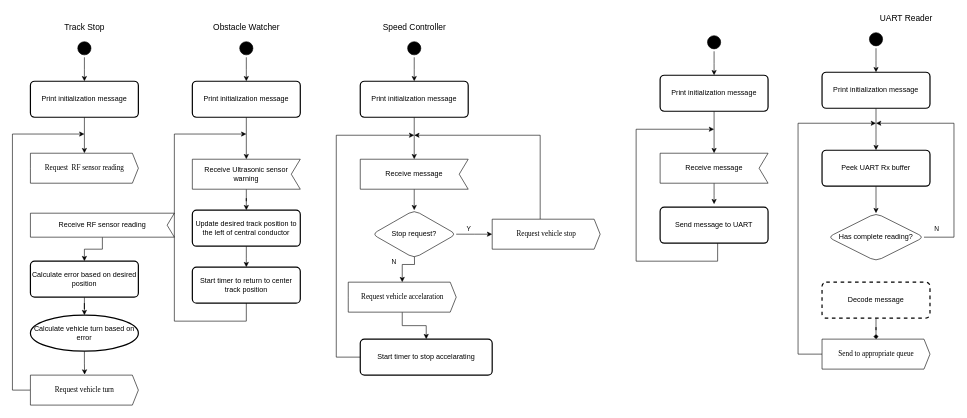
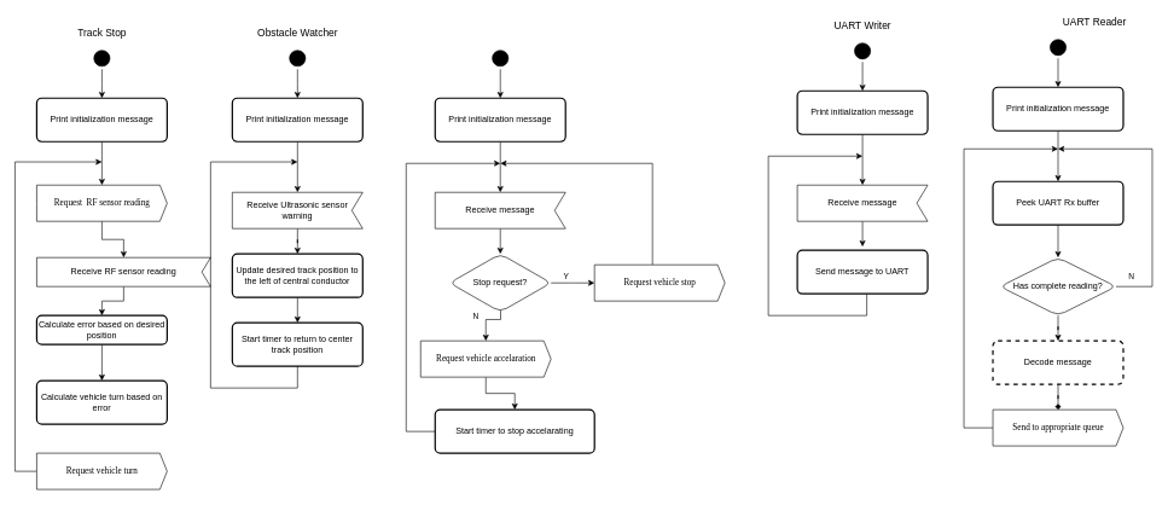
  <mxCell id="0" />
  <mxCell id="1" parent="0" />
  <mxCell id="2" value="" style="edgeStyle=orthogonalEdgeStyle;rounded=0;orthogonalLoop=1;jettySize=auto;html=1;" parent="1" source="3" edge="1"><mxGeometry relative="1" as="geometry"><mxPoint x="140" y="135" as="targetPoint" /></mxGeometry></mxCell>
  <mxCell id="3" value="" style="ellipse;html=1;shape=startState;fillColor=#000000;fontFamily=Lucida Console;fontSize=9;verticalAlign=top;rounded=1;" parent="1" vertex="1"><mxGeometry x="125" y="65" width="30" height="30" as="geometry" /></mxCell>
  <mxCell id="4" value="&lt;span style=&quot;font-size: 14px&quot;&gt;Track Stop&lt;/span&gt;" style="text;html=1;align=center;verticalAlign=middle;resizable=0;points=[];autosize=1;strokeColor=none;" parent="1" vertex="1"><mxGeometry x="85" y="35" width="110" height="20" as="geometry" /></mxCell>
  <mxCell id="5" style="edgeStyle=orthogonalEdgeStyle;rounded=0;orthogonalLoop=1;jettySize=auto;html=1;" parent="1" source="6" target="8" edge="1"><mxGeometry relative="1" as="geometry" /></mxCell>
  <mxCell id="6" value="Print initialization message" style="whiteSpace=wrap;html=1;absoluteArcSize=1;arcSize=14;strokeWidth=2;rounded=1;" parent="1" vertex="1"><mxGeometry x="50" y="135" width="180" height="60" as="geometry" /></mxCell>
+ <mxCell id="7" style="edgeStyle=orthogonalEdgeStyle;rounded=0;orthogonalLoop=1;jettySize=auto;html=1;entryX=0.5;entryY=0;entryDx=0;entryDy=0;entryPerimeter=0;" parent="1" source="8" target="10" edge="1"><mxGeometry relative="1" as="geometry" /></mxCell>
  <mxCell id="8" value="&lt;span style=&quot;font-size: 12px&quot;&gt;Request&amp;nbsp; RF sensor reading&lt;/span&gt;" style="html=1;shadow=0;dashed=0;align=center;verticalAlign=middle;shape=mxgraph.arrows2.arrow;dy=0;dx=10;notch=0;fontFamily=Lucida Console;fontSize=9;strokeColor=#000000;rounded=1;container=1;" parent="1" vertex="1"><mxGeometry x="50" y="255" width="180" height="50" as="geometry"><mxRectangle x="740" y="260" width="180" height="20" as="alternateBounds" /></mxGeometry></mxCell>
  <mxCell id="9" style="edgeStyle=orthogonalEdgeStyle;rounded=0;orthogonalLoop=1;jettySize=auto;html=1;entryX=0.5;entryY=0;entryDx=0;entryDy=0;" parent="1" source="10" target="12" edge="1"><mxGeometry relative="1" as="geometry" /></mxCell>
  <mxCell id="10" value="Receive RF sensor reading" style="shape=mxgraph.sysml.accEvent;flipH=1;whiteSpace=wrap;align=center;rounded=1;" parent="1" vertex="1"><mxGeometry x="50" y="355" width="240" height="40" as="geometry" /></mxCell>
  <mxCell id="11" style="edgeStyle=orthogonalEdgeStyle;rounded=0;orthogonalLoop=1;jettySize=auto;html=1;entryX=0.5;entryY=0;entryDx=0;entryDy=0;" parent="1" source="12" target="14" edge="1"><mxGeometry relative="1" as="geometry" /></mxCell>
- <mxCell id="12" value="Calculate error based on desired position" style="whiteSpace=wrap;html=1;absoluteArcSize=1;arcSize=14;strokeWidth=2;rounded=1;" parent="1" vertex="1"><mxGeometry x="50" y="435" width="180" height="60" as="geometry" /></mxCell>
- <mxCell id="13" style="edgeStyle=orthogonalEdgeStyle;rounded=0;orthogonalLoop=1;jettySize=auto;html=1;entryX=0.502;entryY=-0.019;entryDx=0;entryDy=0;entryPerimeter=0;" parent="1" source="14" target="16" edge="1"><mxGeometry relative="1" as="geometry" /></mxCell>
- <mxCell id="14" value="Calculate vehicle turn based on error" style="ellipse;whiteSpace=wrap;html=1;absoluteArcSize=1;arcSize=14;strokeWidth=2;" parent="1" vertex="1"><mxGeometry x="50" y="525" width="180" height="60" as="geometry" /></mxCell>
+ <mxCell id="12" value="Calculate error based on desired position" style="whiteSpace=wrap;html=1;absoluteArcSize=1;arcSize=14;strokeWidth=2;rounded=1;" parent="1" vertex="1"><mxGeometry x="50" y="435" width="180" height="40" as="geometry" /></mxCell>
+ <mxCell id="14" value="Calculate vehicle turn based on error" style="whiteSpace=wrap;html=1;absoluteArcSize=1;arcSize=14;strokeWidth=2;rounded=1;" parent="1" vertex="1"><mxGeometry x="50" y="525" width="180" height="60" as="geometry" /></mxCell>
  <mxCell id="15" style="edgeStyle=orthogonalEdgeStyle;rounded=0;orthogonalLoop=1;jettySize=auto;html=1;" parent="1" source="16" edge="1"><mxGeometry relative="1" as="geometry"><mxPoint x="140" y="223" as="targetPoint" /><Array as="points"><mxPoint x="20" y="650" /><mxPoint x="20" y="223" /></Array></mxGeometry></mxCell>
  <mxCell id="16" value="&lt;span style=&quot;font-size: 12px&quot;&gt;Request vehicle turn&lt;/span&gt;" style="html=1;shadow=0;dashed=0;align=center;verticalAlign=middle;shape=mxgraph.arrows2.arrow;dy=0;dx=10;notch=0;fontFamily=Lucida Console;fontSize=9;strokeColor=#000000;rounded=1;" parent="1" vertex="1"><mxGeometry x="50" y="625" width="180" height="50" as="geometry" /></mxCell>
  <mxCell id="17" value="" style="edgeStyle=orthogonalEdgeStyle;rounded=0;orthogonalLoop=1;jettySize=auto;html=1;" parent="1" source="18" edge="1"><mxGeometry relative="1" as="geometry"><mxPoint x="410" y="135" as="targetPoint" /></mxGeometry></mxCell>
  <mxCell id="18" value="" style="ellipse;html=1;shape=startState;fillColor=#000000;fontFamily=Lucida Console;fontSize=9;verticalAlign=top;rounded=1;" parent="1" vertex="1"><mxGeometry x="395" y="65" width="30" height="30" as="geometry" /></mxCell>
  <mxCell id="19" value="&lt;span style=&quot;font-size: 14px&quot;&gt;Obstacle Watcher&lt;/span&gt;" style="text;html=1;align=center;verticalAlign=middle;resizable=0;points=[];autosize=1;strokeColor=none;" parent="1" vertex="1"><mxGeometry x="345" y="35" width="130" height="20" as="geometry" /></mxCell>
  <mxCell id="20" style="edgeStyle=orthogonalEdgeStyle;rounded=0;orthogonalLoop=1;jettySize=auto;html=1;entryX=0.5;entryY=0;entryDx=0;entryDy=0;entryPerimeter=0;" parent="1" source="21" target="23" edge="1"><mxGeometry relative="1" as="geometry"><mxPoint x="410" y="255" as="targetPoint" /></mxGeometry></mxCell>
  <mxCell id="21" value="Print initialization message" style="whiteSpace=wrap;html=1;absoluteArcSize=1;arcSize=14;strokeWidth=2;rounded=1;" parent="1" vertex="1"><mxGeometry x="320" y="135" width="180" height="60" as="geometry" /></mxCell>
  <mxCell id="22" style="edgeStyle=orthogonalEdgeStyle;rounded=0;orthogonalLoop=1;jettySize=auto;html=1;entryX=0.5;entryY=0;entryDx=0;entryDy=0;" parent="1" source="23" target="25" edge="1"><mxGeometry relative="1" as="geometry"><mxPoint x="410" y="345" as="targetPoint" /></mxGeometry></mxCell>
  <mxCell id="23" value="Receive Ultrasonic sensor&#10;warning" style="shape=mxgraph.sysml.accEvent;flipH=1;whiteSpace=wrap;align=center;rounded=1;" parent="1" vertex="1"><mxGeometry x="320" y="265" width="180" height="50" as="geometry" /></mxCell>
  <mxCell id="24" style="edgeStyle=orthogonalEdgeStyle;rounded=0;orthogonalLoop=1;jettySize=auto;html=1;" parent="1" source="25" edge="1"><mxGeometry relative="1" as="geometry"><mxPoint x="410" y="445" as="targetPoint" /></mxGeometry></mxCell>
  <mxCell id="25" value="Update desired track position to&lt;br&gt;the left of central conductor" style="whiteSpace=wrap;html=1;absoluteArcSize=1;arcSize=14;strokeWidth=2;rounded=1;" parent="1" vertex="1"><mxGeometry x="320" y="350" width="180" height="60" as="geometry" /></mxCell>
  <mxCell id="26" value="Start timer to return to center track position" style="whiteSpace=wrap;html=1;absoluteArcSize=1;arcSize=14;strokeWidth=2;rounded=1;" parent="1" vertex="1"><mxGeometry x="320" y="445" width="180" height="60" as="geometry" /></mxCell>
  <mxCell id="27" style="edgeStyle=orthogonalEdgeStyle;rounded=0;orthogonalLoop=1;jettySize=auto;html=1;exitX=0.5;exitY=1;exitDx=0;exitDy=0;" parent="1" source="26" edge="1"><mxGeometry relative="1" as="geometry"><mxPoint x="410" y="223" as="targetPoint" /><Array as="points"><mxPoint x="410" y="535" /><mxPoint x="290" y="535" /><mxPoint x="290" y="223" /></Array><mxPoint x="410" y="545" as="sourcePoint" /></mxGeometry></mxCell>
  <mxCell id="28" value="" style="edgeStyle=orthogonalEdgeStyle;rounded=0;orthogonalLoop=1;jettySize=auto;html=1;" parent="1" source="29" edge="1"><mxGeometry relative="1" as="geometry"><mxPoint x="690" y="135" as="targetPoint" /></mxGeometry></mxCell>
  <mxCell id="29" value="" style="ellipse;html=1;shape=startState;fillColor=#000000;fontFamily=Lucida Console;fontSize=9;verticalAlign=top;rounded=1;" parent="1" vertex="1"><mxGeometry x="675" y="65" width="30" height="30" as="geometry" /></mxCell>
- <mxCell id="30" value="&lt;span style=&quot;font-size: 14px&quot;&gt;Speed Controller&lt;/span&gt;" style="text;html=1;align=center;verticalAlign=middle;resizable=0;points=[];autosize=1;strokeColor=none;" parent="1" vertex="1"><mxGeometry x="630" y="35" width="120" height="20" as="geometry" /></mxCell>
  <mxCell id="31" style="edgeStyle=orthogonalEdgeStyle;rounded=0;orthogonalLoop=1;jettySize=auto;html=1;entryX=0.5;entryY=0;entryDx=0;entryDy=0;entryPerimeter=0;" parent="1" source="32" target="34" edge="1"><mxGeometry relative="1" as="geometry"><mxPoint x="690" y="255" as="targetPoint" /></mxGeometry></mxCell>
  <mxCell id="32" value="Print initialization message" style="whiteSpace=wrap;html=1;absoluteArcSize=1;arcSize=14;strokeWidth=2;rounded=1;" parent="1" vertex="1"><mxGeometry x="600" y="135" width="180" height="60" as="geometry" /></mxCell>
  <mxCell id="33" style="edgeStyle=orthogonalEdgeStyle;rounded=0;orthogonalLoop=1;jettySize=auto;html=1;entryX=0.5;entryY=0;entryDx=0;entryDy=0;" parent="1" source="34" edge="1"><mxGeometry relative="1" as="geometry"><mxPoint x="690" y="350" as="targetPoint" /></mxGeometry></mxCell>
  <mxCell id="34" value="Receive message" style="shape=mxgraph.sysml.accEvent;flipH=1;whiteSpace=wrap;align=center;rounded=1;" parent="1" vertex="1"><mxGeometry x="600" y="265" width="180" height="50" as="geometry" /></mxCell>
  <mxCell id="35" style="edgeStyle=orthogonalEdgeStyle;rounded=0;orthogonalLoop=1;jettySize=auto;html=1;" parent="1" edge="1" target="43"><mxGeometry relative="1" as="geometry"><mxPoint x="690" y="445" as="targetPoint" /><mxPoint x="690" y="410" as="sourcePoint" /></mxGeometry></mxCell>
  <mxCell id="36" value="N" style="edgeLabel;html=1;align=center;verticalAlign=middle;resizable=0;points=[];" vertex="1" connectable="0" parent="35"><mxGeometry x="0.36" relative="1" as="geometry"><mxPoint x="-15" y="-9" as="offset" /></mxGeometry></mxCell>
  <mxCell id="37" style="edgeStyle=orthogonalEdgeStyle;rounded=0;orthogonalLoop=1;jettySize=auto;html=1;" edge="1" parent="1" source="39"><mxGeometry relative="1" as="geometry"><mxPoint x="820" y="390" as="targetPoint" /></mxGeometry></mxCell>
  <mxCell id="38" value="Y" style="edgeLabel;html=1;align=center;verticalAlign=middle;resizable=0;points=[];" vertex="1" connectable="0" parent="37"><mxGeometry x="-0.201" y="-2" relative="1" as="geometry"><mxPoint x="-4" y="-12" as="offset" /></mxGeometry></mxCell>
  <mxCell id="39" value="Stop request?" style="rhombus;whiteSpace=wrap;html=1;rounded=1;" vertex="1" parent="1"><mxGeometry x="620" y="350" width="140" height="80" as="geometry" /></mxCell>
  <mxCell id="40" style="edgeStyle=orthogonalEdgeStyle;rounded=0;orthogonalLoop=1;jettySize=auto;html=1;" edge="1" parent="1" source="41"><mxGeometry relative="1" as="geometry"><mxPoint x="690" y="225" as="targetPoint" /><Array as="points"><mxPoint x="900" y="225" /></Array></mxGeometry></mxCell>
  <mxCell id="41" value="&lt;span style=&quot;font-size: 12px&quot;&gt;Request vehicle stop&lt;/span&gt;" style="html=1;shadow=0;dashed=0;align=center;verticalAlign=middle;shape=mxgraph.arrows2.arrow;dy=0;dx=10;notch=0;fontFamily=Lucida Console;fontSize=9;strokeColor=#000000;rounded=1;" vertex="1" parent="1"><mxGeometry x="820" y="365" width="180" height="50" as="geometry" /></mxCell>
  <mxCell id="42" style="edgeStyle=orthogonalEdgeStyle;rounded=0;orthogonalLoop=1;jettySize=auto;html=1;entryX=0.5;entryY=0;entryDx=0;entryDy=0;" edge="1" parent="1" source="43" target="45"><mxGeometry relative="1" as="geometry" /></mxCell>
  <mxCell id="43" value="&lt;span style=&quot;font-size: 12px&quot;&gt;Request vehicle accelaration&lt;/span&gt;" style="html=1;shadow=0;dashed=0;align=center;verticalAlign=middle;shape=mxgraph.arrows2.arrow;dy=0;dx=10;notch=0;fontFamily=Lucida Console;fontSize=9;strokeColor=#000000;rounded=1;" vertex="1" parent="1"><mxGeometry x="580" y="470" width="180" height="50" as="geometry" /></mxCell>
  <mxCell id="44" style="edgeStyle=orthogonalEdgeStyle;rounded=0;orthogonalLoop=1;jettySize=auto;html=1;" edge="1" parent="1" source="45"><mxGeometry relative="1" as="geometry"><mxPoint x="690" y="225" as="targetPoint" /><Array as="points"><mxPoint x="560" y="595" /><mxPoint x="560" y="225" /></Array></mxGeometry></mxCell>
  <mxCell id="45" value="Start timer to stop accelarating" style="whiteSpace=wrap;html=1;absoluteArcSize=1;arcSize=14;strokeWidth=2;rounded=1;" vertex="1" parent="1"><mxGeometry x="600" y="565" width="220" height="60" as="geometry" /></mxCell>
  <mxCell id="46" value="" style="edgeStyle=orthogonalEdgeStyle;rounded=0;orthogonalLoop=1;jettySize=auto;html=1;" edge="1" parent="1" source="47"><mxGeometry relative="1" as="geometry"><mxPoint x="1190" y="125" as="targetPoint" /></mxGeometry></mxCell>
  <mxCell id="47" value="" style="ellipse;html=1;shape=startState;fillColor=#000000;fontFamily=Lucida Console;fontSize=9;verticalAlign=top;rounded=1;" vertex="1" parent="1"><mxGeometry x="1175" y="55" width="30" height="30" as="geometry" /></mxCell>
+ <mxCell id="48" value="&lt;span style=&quot;font-size: 14px&quot;&gt;UART Writer&lt;/span&gt;" style="text;html=1;align=center;verticalAlign=middle;resizable=0;points=[];autosize=1;strokeColor=none;" vertex="1" parent="1"><mxGeometry x="1145" y="25" width="90" height="20" as="geometry" /></mxCell>
  <mxCell id="49" style="edgeStyle=orthogonalEdgeStyle;rounded=0;orthogonalLoop=1;jettySize=auto;html=1;entryX=0.5;entryY=0;entryDx=0;entryDy=0;entryPerimeter=0;" edge="1" parent="1" source="50" target="52"><mxGeometry relative="1" as="geometry"><mxPoint x="1190" y="245" as="targetPoint" /></mxGeometry></mxCell>
  <mxCell id="50" value="Print initialization message" style="whiteSpace=wrap;html=1;absoluteArcSize=1;arcSize=14;strokeWidth=2;rounded=1;" vertex="1" parent="1"><mxGeometry x="1100" y="125" width="180" height="60" as="geometry" /></mxCell>
  <mxCell id="51" style="edgeStyle=orthogonalEdgeStyle;rounded=0;orthogonalLoop=1;jettySize=auto;html=1;entryX=0.5;entryY=0;entryDx=0;entryDy=0;" edge="1" parent="1" source="52"><mxGeometry relative="1" as="geometry"><mxPoint x="1190" y="340" as="targetPoint" /></mxGeometry></mxCell>
  <mxCell id="52" value="Receive message" style="shape=mxgraph.sysml.accEvent;flipH=1;whiteSpace=wrap;align=center;rounded=1;" vertex="1" parent="1"><mxGeometry x="1100" y="255" width="180" height="50" as="geometry" /></mxCell>
  <mxCell id="53" style="edgeStyle=orthogonalEdgeStyle;rounded=0;orthogonalLoop=1;jettySize=auto;html=1;exitX=0.533;exitY=0.996;exitDx=0;exitDy=0;exitPerimeter=0;" edge="1" parent="1" source="54"><mxGeometry relative="1" as="geometry"><mxPoint x="1190" y="215" as="targetPoint" /><Array as="points"><mxPoint x="1196" y="435" /><mxPoint x="1060" y="435" /><mxPoint x="1060" y="215" /></Array><mxPoint x="1100" y="585" as="sourcePoint" /></mxGeometry></mxCell>
  <mxCell id="54" value="Send message to UART" style="whiteSpace=wrap;html=1;absoluteArcSize=1;arcSize=14;strokeWidth=2;rounded=1;" vertex="1" parent="1"><mxGeometry x="1100" y="345" width="180" height="60" as="geometry" /></mxCell>
  <mxCell id="55" value="" style="edgeStyle=orthogonalEdgeStyle;rounded=0;orthogonalLoop=1;jettySize=auto;html=1;" edge="1" parent="1" source="56"><mxGeometry relative="1" as="geometry"><mxPoint x="1460" y="120" as="targetPoint" /></mxGeometry></mxCell>
  <mxCell id="56" value="" style="ellipse;html=1;shape=startState;fillColor=#000000;fontFamily=Lucida Console;fontSize=9;verticalAlign=top;rounded=1;" vertex="1" parent="1"><mxGeometry x="1445" y="50" width="30" height="30" as="geometry" /></mxCell>
  <mxCell id="57" value="&lt;span style=&quot;font-size: 14px&quot;&gt;UART Reader&lt;/span&gt;" style="text;html=1;align=center;verticalAlign=middle;resizable=0;points=[];autosize=1;strokeColor=none;" vertex="1" parent="1"><mxGeometry x="1460" y="20" width="100" height="20" as="geometry" /></mxCell>
  <mxCell id="58" style="edgeStyle=orthogonalEdgeStyle;rounded=0;orthogonalLoop=1;jettySize=auto;html=1;entryX=0.5;entryY=0;entryDx=0;entryDy=0;entryPerimeter=0;" edge="1" parent="1" source="59"><mxGeometry relative="1" as="geometry"><mxPoint x="1460" y="250" as="targetPoint" /></mxGeometry></mxCell>
  <mxCell id="59" value="Print initialization message" style="whiteSpace=wrap;html=1;absoluteArcSize=1;arcSize=14;strokeWidth=2;rounded=1;" vertex="1" parent="1"><mxGeometry x="1370" y="120" width="180" height="60" as="geometry" /></mxCell>
  <mxCell id="60" style="edgeStyle=orthogonalEdgeStyle;rounded=0;orthogonalLoop=1;jettySize=auto;html=1;entryX=0.5;entryY=0;entryDx=0;entryDy=0;" edge="1" parent="1" source="61" target="65"><mxGeometry relative="1" as="geometry" /></mxCell>
  <mxCell id="61" value="Peek UART Rx buffer" style="whiteSpace=wrap;html=1;absoluteArcSize=1;arcSize=14;strokeWidth=2;rounded=1;" vertex="1" parent="1"><mxGeometry x="1370" y="250" width="180" height="60" as="geometry" /></mxCell>
  <mxCell id="62" style="edgeStyle=orthogonalEdgeStyle;rounded=0;orthogonalLoop=1;jettySize=auto;html=1;" edge="1" parent="1" source="65"><mxGeometry relative="1" as="geometry"><mxPoint x="1460" y="205" as="targetPoint" /><Array as="points"><mxPoint x="1590" y="395" /><mxPoint x="1590" y="205" /></Array></mxGeometry></mxCell>
  <mxCell id="63" value="N" style="edgeLabel;html=1;align=center;verticalAlign=middle;resizable=0;points=[];" vertex="1" connectable="0" parent="62"><mxGeometry x="-0.804" y="1" relative="1" as="geometry"><mxPoint x="-16" y="-14" as="offset" /></mxGeometry></mxCell>
+ <mxCell id="64" style="edgeStyle=orthogonalEdgeStyle;rounded=0;orthogonalLoop=1;jettySize=auto;html=1;entryX=0.5;entryY=0;entryDx=0;entryDy=0;" edge="1" parent="1" source="65" target="69"><mxGeometry relative="1" as="geometry" /></mxCell>
  <mxCell id="65" value="Has complete reading?" style="rhombus;whiteSpace=wrap;html=1;rounded=1;" vertex="1" parent="1"><mxGeometry x="1380" y="355" width="160" height="80" as="geometry" /></mxCell>
  <mxCell id="66" style="edgeStyle=orthogonalEdgeStyle;rounded=0;orthogonalLoop=1;jettySize=auto;html=1;" edge="1" parent="1" source="67"><mxGeometry relative="1" as="geometry"><mxPoint x="1460" y="205" as="targetPoint" /><Array as="points"><mxPoint x="1330" y="590" /><mxPoint x="1330" y="205" /></Array></mxGeometry></mxCell>
  <mxCell id="67" value="&lt;span style=&quot;font-size: 12px&quot;&gt;Send to appropriate queue&lt;/span&gt;" style="html=1;shadow=0;dashed=0;align=center;verticalAlign=middle;shape=mxgraph.arrows2.arrow;dy=0;dx=10;notch=0;fontFamily=Lucida Console;fontSize=9;strokeColor=#000000;rounded=1;" vertex="1" parent="1"><mxGeometry x="1370" y="565" width="180" height="50" as="geometry" /></mxCell>
  <mxCell id="68" style="edgeStyle=orthogonalEdgeStyle;rounded=0;orthogonalLoop=1;jettySize=auto;html=1;endArrow=diamond;" edge="1" parent="1" source="69" target="67"><mxGeometry relative="1" as="geometry" /></mxCell>
  <mxCell id="69" value="Decode message" style="whiteSpace=wrap;html=1;absoluteArcSize=1;arcSize=14;strokeWidth=2;rounded=1;dashed=1;" vertex="1" parent="1"><mxGeometry x="1370" y="470" width="180" height="60" as="geometry" /></mxCell>
